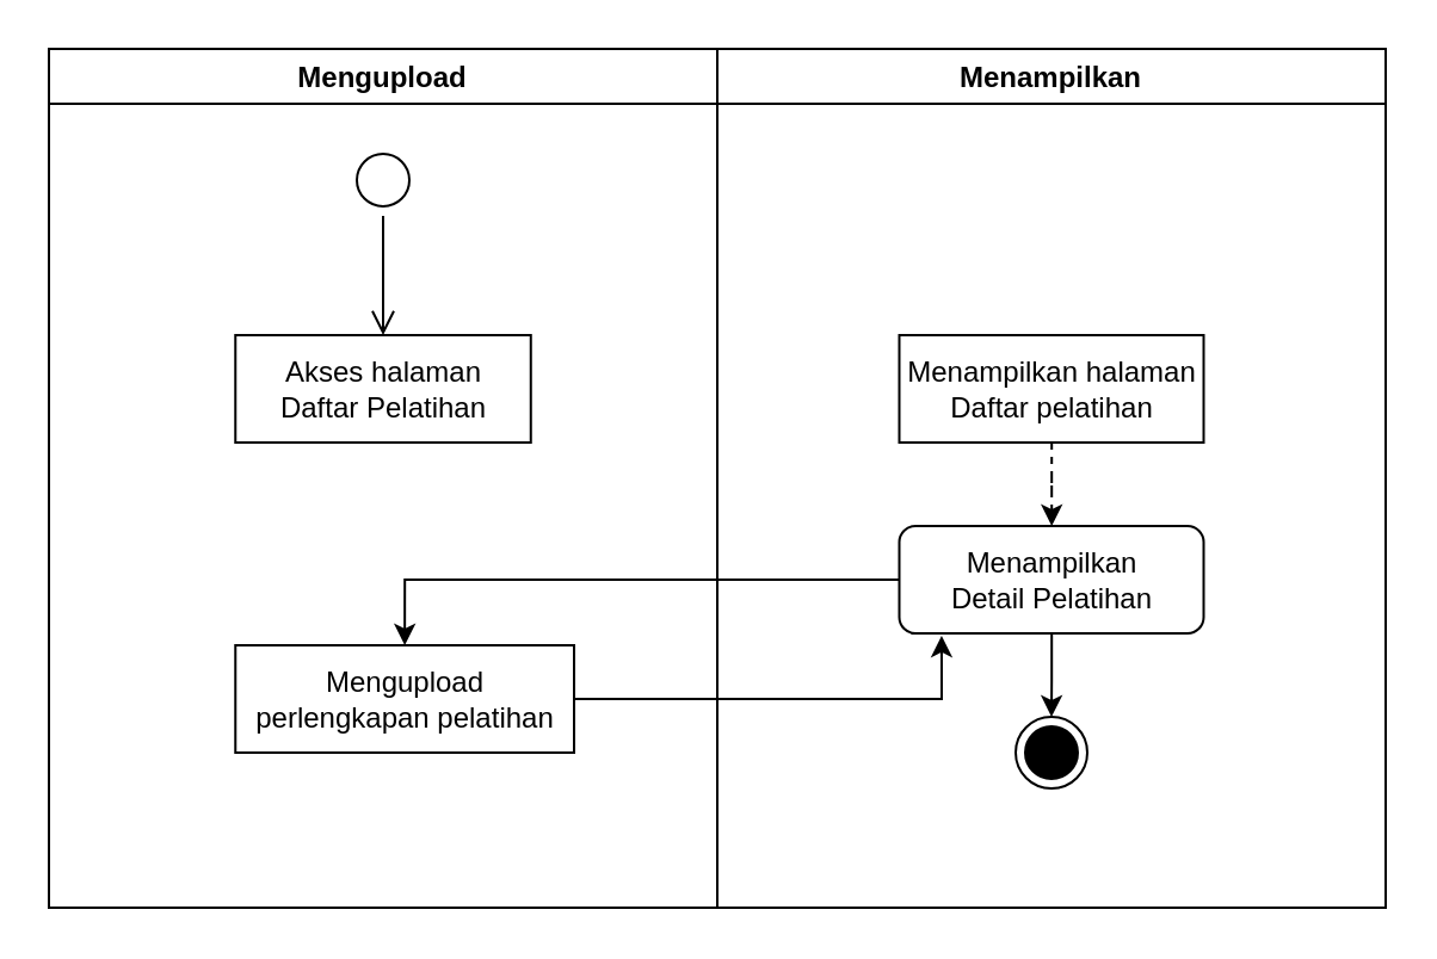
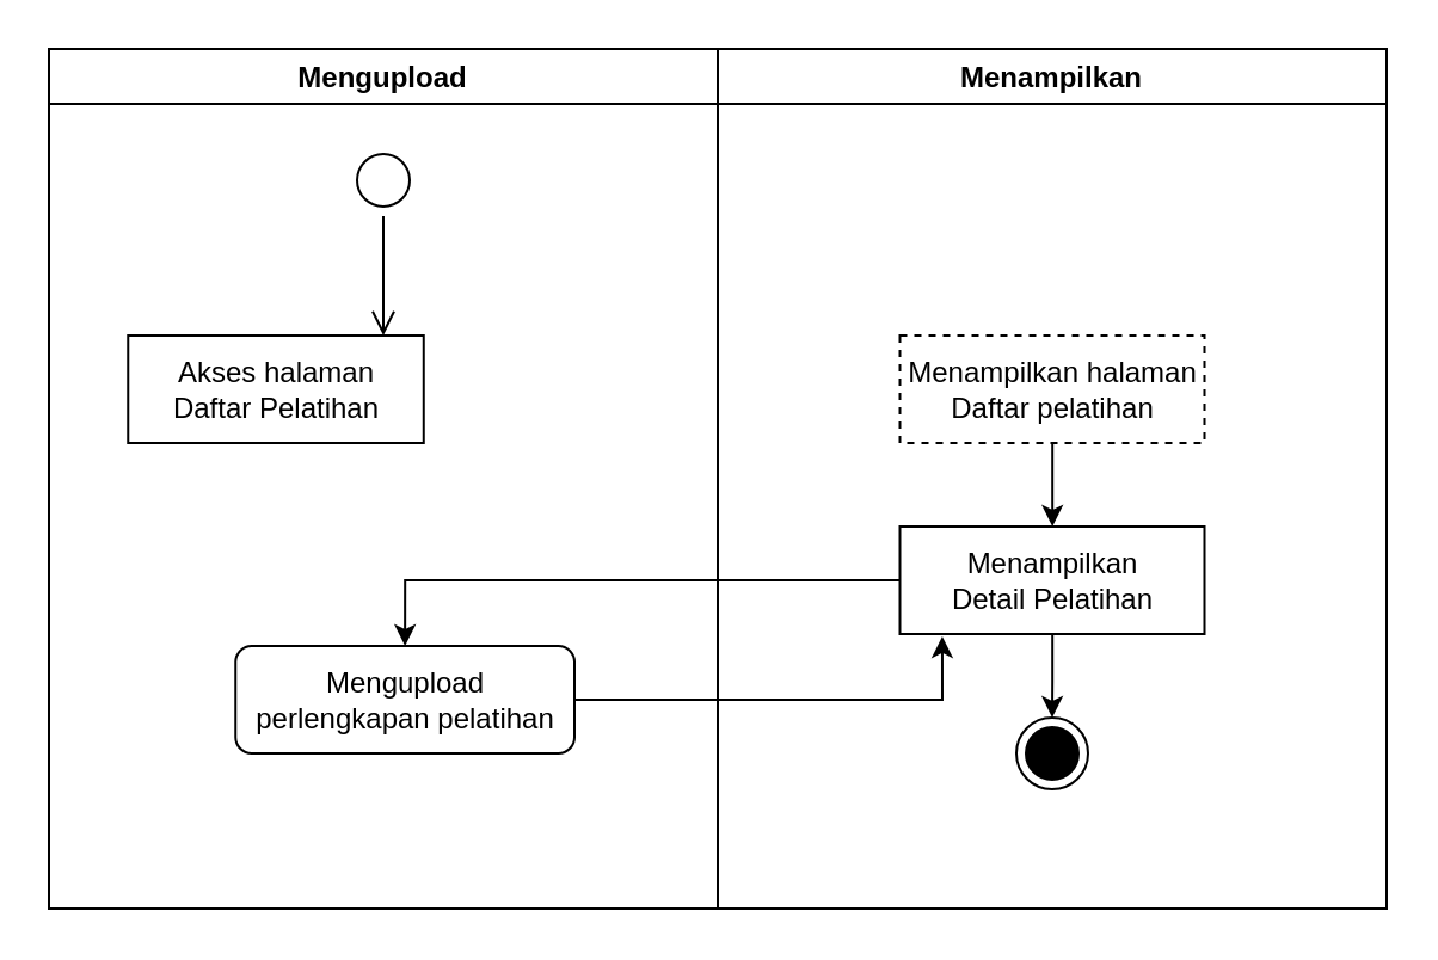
  <mxCell id="0" />
  <mxCell id="1" parent="0" />
  <mxCell id="2" value="Menampilkan" style="swimlane;fillColor=none;" parent="1" vertex="1"><mxGeometry x="300" y="20" width="280" height="360" as="geometry" /></mxCell>
- <mxCell id="3" style="edgeStyle=orthogonalEdgeStyle;rounded=0;orthogonalLoop=1;jettySize=auto;html=1;dashed=1;" parent="2" source="4" target="7" edge="1"><mxGeometry relative="1" as="geometry" /></mxCell>
- <mxCell id="4" value="Menampilkan halaman&lt;br&gt;Daftar pelatihan" style="html=1;strokeColor=#000000;fillColor=default;" parent="2" vertex="1"><mxGeometry x="76.25" y="120" width="127.5" height="45" as="geometry" /></mxCell>
+ <mxCell id="3" style="edgeStyle=orthogonalEdgeStyle;rounded=0;orthogonalLoop=1;jettySize=auto;html=1;" parent="2" source="4" target="7" edge="1"><mxGeometry relative="1" as="geometry" /></mxCell>
+ <mxCell id="4" value="Menampilkan halaman&lt;br&gt;Daftar pelatihan" style="html=1;strokeColor=#000000;fillColor=default;dashed=1;" parent="2" vertex="1"><mxGeometry x="76.25" y="120" width="127.5" height="45" as="geometry" /></mxCell>
  <mxCell id="5" value="" style="ellipse;html=1;shape=endState;fillColor=#000000;strokeColor=#000000;" parent="2" vertex="1"><mxGeometry x="125" y="280" width="30" height="30" as="geometry" /></mxCell>
  <mxCell id="6" style="edgeStyle=orthogonalEdgeStyle;rounded=0;orthogonalLoop=1;jettySize=auto;html=1;" parent="2" source="7" target="5" edge="1"><mxGeometry relative="1" as="geometry" /></mxCell>
- <mxCell id="7" value="Menampilkan &lt;br&gt;Detail Pelatihan" style="html=1;strokeColor=#000000;fillColor=default;rounded=1;" parent="2" vertex="1"><mxGeometry x="76.25" y="200" width="127.5" height="45" as="geometry" /></mxCell>
+ <mxCell id="7" value="Menampilkan &lt;br&gt;Detail Pelatihan" style="html=1;strokeColor=#000000;fillColor=default;" parent="2" vertex="1"><mxGeometry x="76.25" y="200" width="127.5" height="45" as="geometry" /></mxCell>
  <mxCell id="8" value="Mengupload" style="swimlane;fillColor=none;" parent="1" vertex="1"><mxGeometry x="20" y="20" width="280" height="360" as="geometry" /></mxCell>
  <mxCell id="9" value="" style="ellipse;html=1;shape=startState;fillColor=default;strokeColor=#000000;" parent="8" vertex="1"><mxGeometry x="125" y="40" width="30" height="30" as="geometry" /></mxCell>
  <mxCell id="10" value="" style="edgeStyle=orthogonalEdgeStyle;html=1;verticalAlign=bottom;endArrow=open;endSize=8;strokeColor=#000000;rounded=0;" parent="8" source="9" edge="1"><mxGeometry relative="1" as="geometry"><mxPoint x="140" y="120" as="targetPoint" /></mxGeometry></mxCell>
- <mxCell id="11" value="Akses halaman&lt;br&gt;Daftar Pelatihan" style="html=1;strokeColor=#000000;fillColor=default;" parent="8" vertex="1"><mxGeometry x="78.13" y="120" width="123.75" height="45" as="geometry" /></mxCell>
- <mxCell id="12" value="Mengupload&lt;br&gt;perlengkapan pelatihan" style="html=1;strokeColor=#000000;fillColor=default;" vertex="1" parent="8"><mxGeometry x="78.13" y="250" width="141.87" height="45" as="geometry" /></mxCell>
+ <mxCell id="11" value="Akses halaman&lt;br&gt;Daftar Pelatihan" style="html=1;strokeColor=#000000;fillColor=default;" parent="8" vertex="1"><mxGeometry x="33.13" y="120" width="123.75" height="45" as="geometry" /></mxCell>
+ <mxCell id="12" value="Mengupload&lt;br&gt;perlengkapan pelatihan" style="html=1;strokeColor=#000000;fillColor=default;rounded=1;" vertex="1" parent="8"><mxGeometry x="78.13" y="250" width="141.87" height="45" as="geometry" /></mxCell>
  <mxCell id="13" style="edgeStyle=orthogonalEdgeStyle;rounded=0;orthogonalLoop=1;jettySize=auto;html=1;entryX=0.5;entryY=0;entryDx=0;entryDy=0;" edge="1" parent="1" source="7" target="12"><mxGeometry relative="1" as="geometry" /></mxCell>
  <mxCell id="14" style="edgeStyle=orthogonalEdgeStyle;rounded=0;orthogonalLoop=1;jettySize=auto;html=1;entryX=0.139;entryY=1.022;entryDx=0;entryDy=0;entryPerimeter=0;" edge="1" parent="1" source="12" target="7"><mxGeometry relative="1" as="geometry" /></mxCell>
